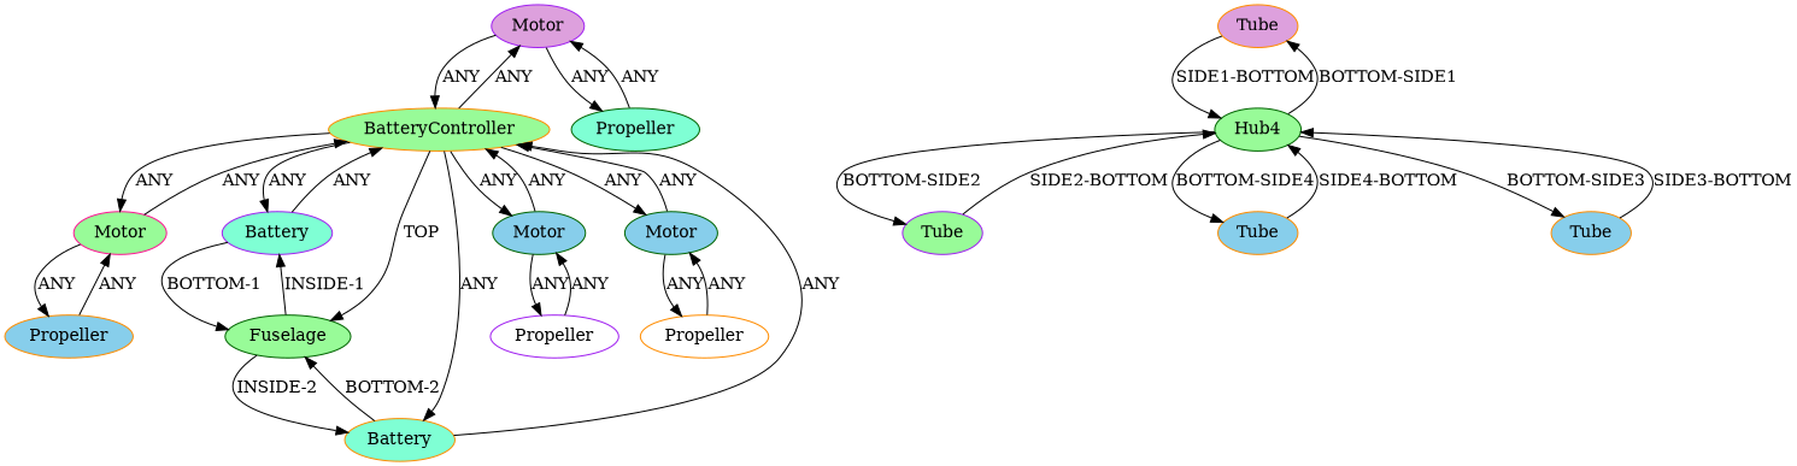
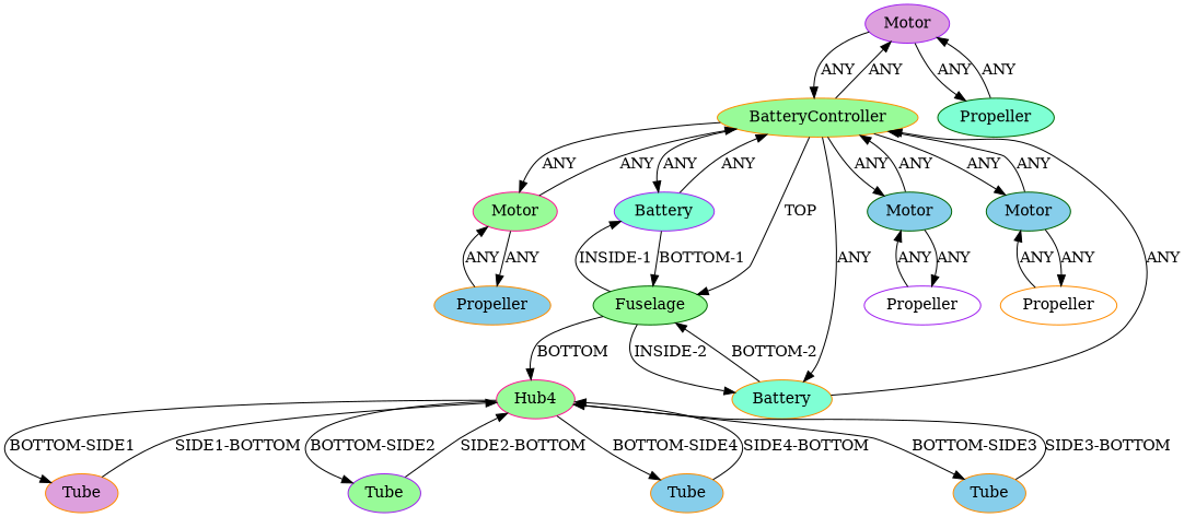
  digraph {
    node [color=darkorange fillcolor=palegreen style=filled]
    n1 [color=purple fillcolor=plum instance=Motor_instance_1 label=Motor]
    n2 [instance=BatteryController_instance_1 label=BatteryController]
    n3 [color=darkgreen fillcolor=aquamarine instance=Propeller_instance_2 label=Propeller]
    n4 [color=deeppink instance=Motor_instance_2 label=Motor]
    n5 [color=purple fillcolor=aquamarine instance=Battery_instance_1 label=Battery]
    n6 [color=darkgreen instance=Fuselage_instance_1 label=Fuselage]
    n7 [fillcolor=aquamarine instance=Battery_instance_2 label=Battery]
    n8 [color=darkgreen fillcolor=skyblue instance=Motor_instance_3 label=Motor]
    n9 [color=darkgreen fillcolor=skyblue instance=Motor_instance_4 label=Motor]
    n10 [fillcolor=plum instance=Tube_instance_2 label=Tube]
-   n11 [color=darkgreen instance=Hub4_instance_1 label=Hub4]
+   n11 [color=deeppink instance=Hub4_instance_1 label=Hub4]
    n12 [color=purple instance=Tube_instance_6 label=Tube]
    n13 [fillcolor=skyblue instance=Tube_instance_7 label=Tube]
    n14 [fillcolor=skyblue instance=Tube_instance_8 label=Tube]
    n15 [fillcolor=skyblue instance=Propeller_instance_1 label=Propeller]
    n16 [color=purple fillcolor=white instance=Propeller_instance_4 label=Propeller]
    n17 [fillcolor=white instance=Propeller_instance_3 label=Propeller]
    n1 -> n2 [label=ANY]
    n1 -> n3 [label=ANY]
    n2 -> n1 [label=ANY]
    n2 -> n4 [label=ANY]
    n2 -> n5 [label=ANY]
    n2 -> n6 [label=TOP]
    n2 -> n7 [label=ANY]
    n2 -> n8 [label=ANY]
    n2 -> n9 [label=ANY]
    n3 -> n1 [label=ANY]
    n4 -> n2 [label=ANY]
    n4 -> n15 [label=ANY]
    n5 -> n2 [label=ANY]
    n5 -> n6 [label="BOTTOM-1"]
    n6 -> n5 [label="INSIDE-1"]
    n6 -> n7 [label="INSIDE-2"]
+   n6 -> n11 [label=BOTTOM]
    n7 -> n2 [label=ANY]
    n7 -> n6 [label="BOTTOM-2"]
    n8 -> n2 [label=ANY]
    n8 -> n16 [label=ANY]
    n9 -> n2 [label=ANY]
    n9 -> n17 [label=ANY]
    n10 -> n11 [label="SIDE1-BOTTOM"]
    n11 -> n10 [label="BOTTOM-SIDE1"]
    n11 -> n12 [label="BOTTOM-SIDE2"]
    n11 -> n13 [label="BOTTOM-SIDE4"]
    n11 -> n14 [label="BOTTOM-SIDE3"]
    n12 -> n11 [label="SIDE2-BOTTOM"]
    n13 -> n11 [label="SIDE4-BOTTOM"]
    n14 -> n11 [label="SIDE3-BOTTOM"]
    n15 -> n4 [label=ANY]
    n16 -> n8 [label=ANY]
    n17 -> n9 [label=ANY]
  }
